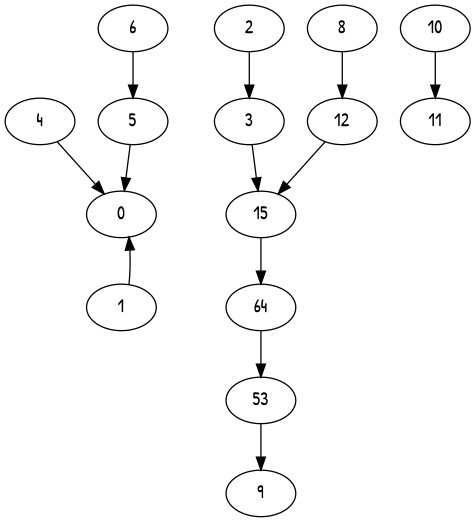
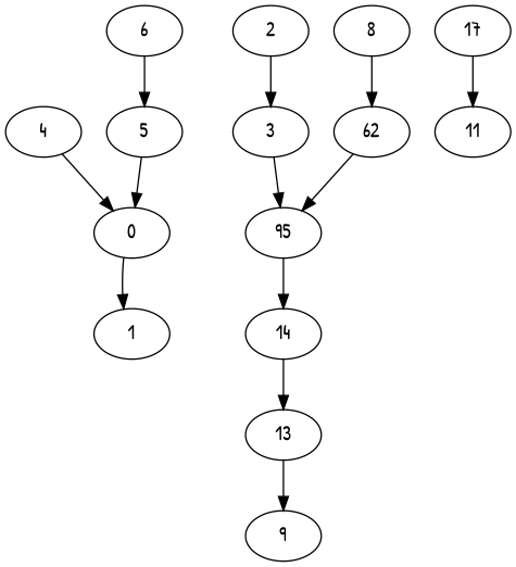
  digraph {
    fontname="Patrick Hand"
    rankdir=TB
    node [fontname="Patrick Hand"]
    edge [fontname="Patrick Hand"]
    4
    0
    1
    2
    3
-   15
+   15 [label=95]
    8
-   12
+   12 [label=62]
    6
    5
-   10
+   10 [label=17]
    11
-   13 [label=53]
+   13
    9
-   14 [label=64]
+   14
    4 -> 0
-   1 -> 0
+   0 -> 1
    2 -> 3
    3 -> 15
    15 -> 14
    8 -> 12
    12 -> 15
    6 -> 5
    5 -> 0
    10 -> 11
    13 -> 9
    14 -> 13
  }
